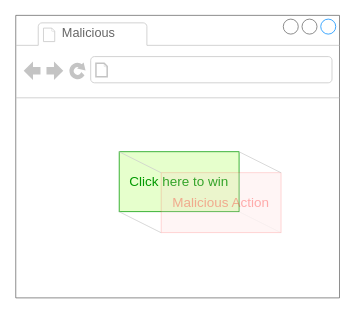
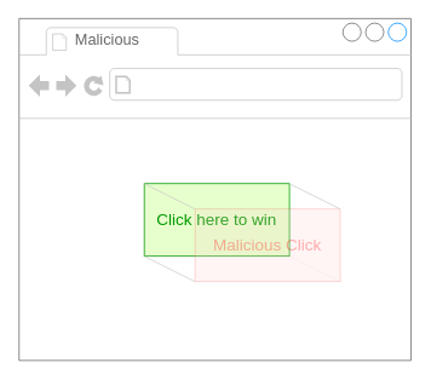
  <mxCell id="0" />
  <mxCell id="1" parent="0" />
  <mxCell id="2" value="" style="strokeWidth=1;shadow=0;dashed=0;align=center;html=1;shape=mxgraph.mockup.containers.browserWindow;rSize=0;strokeColor=#666666;strokeColor2=#008cff;strokeColor3=#c4c4c4;mainText=,;recursiveResize=0;fillColor=none;textOpacity=60;" vertex="1" parent="1"><mxGeometry x="20" y="20" width="432" height="377" as="geometry" /></mxCell>
  <mxCell id="3" value="Malicious" style="strokeWidth=1;shadow=0;dashed=0;align=center;html=1;shape=mxgraph.mockup.containers.anchor;fontSize=17;fontColor=#666666;align=left;whiteSpace=wrap;" vertex="1" parent="2"><mxGeometry x="60" y="12" width="110" height="26" as="geometry" /></mxCell>
  <mxCell id="4" value="" style="strokeWidth=1;shadow=0;dashed=0;align=center;html=1;shape=mxgraph.mockup.containers.anchor;rSize=0;fontSize=17;fontColor=#666666;align=left;" vertex="1" parent="2"><mxGeometry x="130" y="60" width="250" height="26" as="geometry" /></mxCell>
  <mxCell id="5" value="&lt;font color=&quot;#009900&quot; style=&quot;font-size: 18px;&quot;&gt;Click here to win&lt;/font&gt;" style="rounded=0;whiteSpace=wrap;html=1;strokeWidth=1;strokeColor=#009900;fillColor=#E6FFCC;fontColor=#333333;" vertex="1" parent="2"><mxGeometry x="138" y="182" width="160" height="80" as="geometry" /></mxCell>
- <mxCell id="6" value="&lt;p style=&quot;line-height: 100%;&quot;&gt;&lt;font style=&quot;font-size: 18px;&quot; color=&quot;#ff0000&quot;&gt;Malicious Action&lt;/font&gt;&lt;/p&gt;" style="rounded=0;whiteSpace=wrap;html=1;strokeWidth=1;textOpacity=30;fontColor=#333333;strokeColor=#FF0000;fillColor=#FFCCCC;opacity=20;" vertex="1" parent="2"><mxGeometry x="194" y="210" width="160" height="80" as="geometry" /></mxCell>
+ <mxCell id="6" value="&lt;p style=&quot;line-height: 100%;&quot;&gt;&lt;font style=&quot;font-size: 18px;&quot; color=&quot;#ff0000&quot;&gt;Malicious Click&lt;/font&gt;&lt;/p&gt;" style="rounded=0;whiteSpace=wrap;html=1;strokeWidth=1;textOpacity=30;fontColor=#333333;strokeColor=#FF0000;fillColor=#FFCCCC;opacity=20;" vertex="1" parent="2"><mxGeometry x="194" y="210" width="160" height="80" as="geometry" /></mxCell>
  <mxCell id="7" value="" style="endArrow=none;html=1;rounded=0;entryX=1;entryY=0;entryDx=0;entryDy=0;exitX=1;exitY=0;exitDx=0;exitDy=0;fillColor=#f5f5f5;strokeColor=#CCCCCC;" edge="1" parent="2" source="5" target="6"><mxGeometry width="50" height="50" relative="1" as="geometry"><mxPoint x="185" y="264" as="sourcePoint" /><mxPoint x="235" y="214" as="targetPoint" /></mxGeometry></mxCell>
  <mxCell id="8" value="" style="endArrow=none;html=1;rounded=0;entryX=0;entryY=0;entryDx=0;entryDy=0;exitX=1;exitY=0;exitDx=0;exitDy=0;fillColor=#f5f5f5;strokeColor=#CCCCCC;" edge="1" parent="2" target="6"><mxGeometry width="50" height="50" relative="1" as="geometry"><mxPoint x="138" y="182" as="sourcePoint" /><mxPoint x="192" y="208" as="targetPoint" /></mxGeometry></mxCell>
  <mxCell id="9" value="" style="endArrow=none;html=1;rounded=0;entryX=0;entryY=1;entryDx=0;entryDy=0;exitX=0;exitY=1;exitDx=0;exitDy=0;fillColor=#f5f5f5;strokeColor=#CCCCCC;" edge="1" parent="2" source="5" target="6"><mxGeometry width="50" height="50" relative="1" as="geometry"><mxPoint x="138" y="262" as="sourcePoint" /><mxPoint x="192" y="288" as="targetPoint" /></mxGeometry></mxCell>
  <mxCell id="10" value="" style="endArrow=none;html=1;rounded=0;entryX=1;entryY=1;entryDx=0;entryDy=0;exitX=0;exitY=1;exitDx=0;exitDy=0;fillColor=#f5f5f5;strokeColor=#CCCCCC;opacity=20;" edge="1" parent="2" target="6"><mxGeometry width="50" height="50" relative="1" as="geometry"><mxPoint x="298" y="262" as="sourcePoint" /><mxPoint x="352" y="288" as="targetPoint" /></mxGeometry></mxCell>
